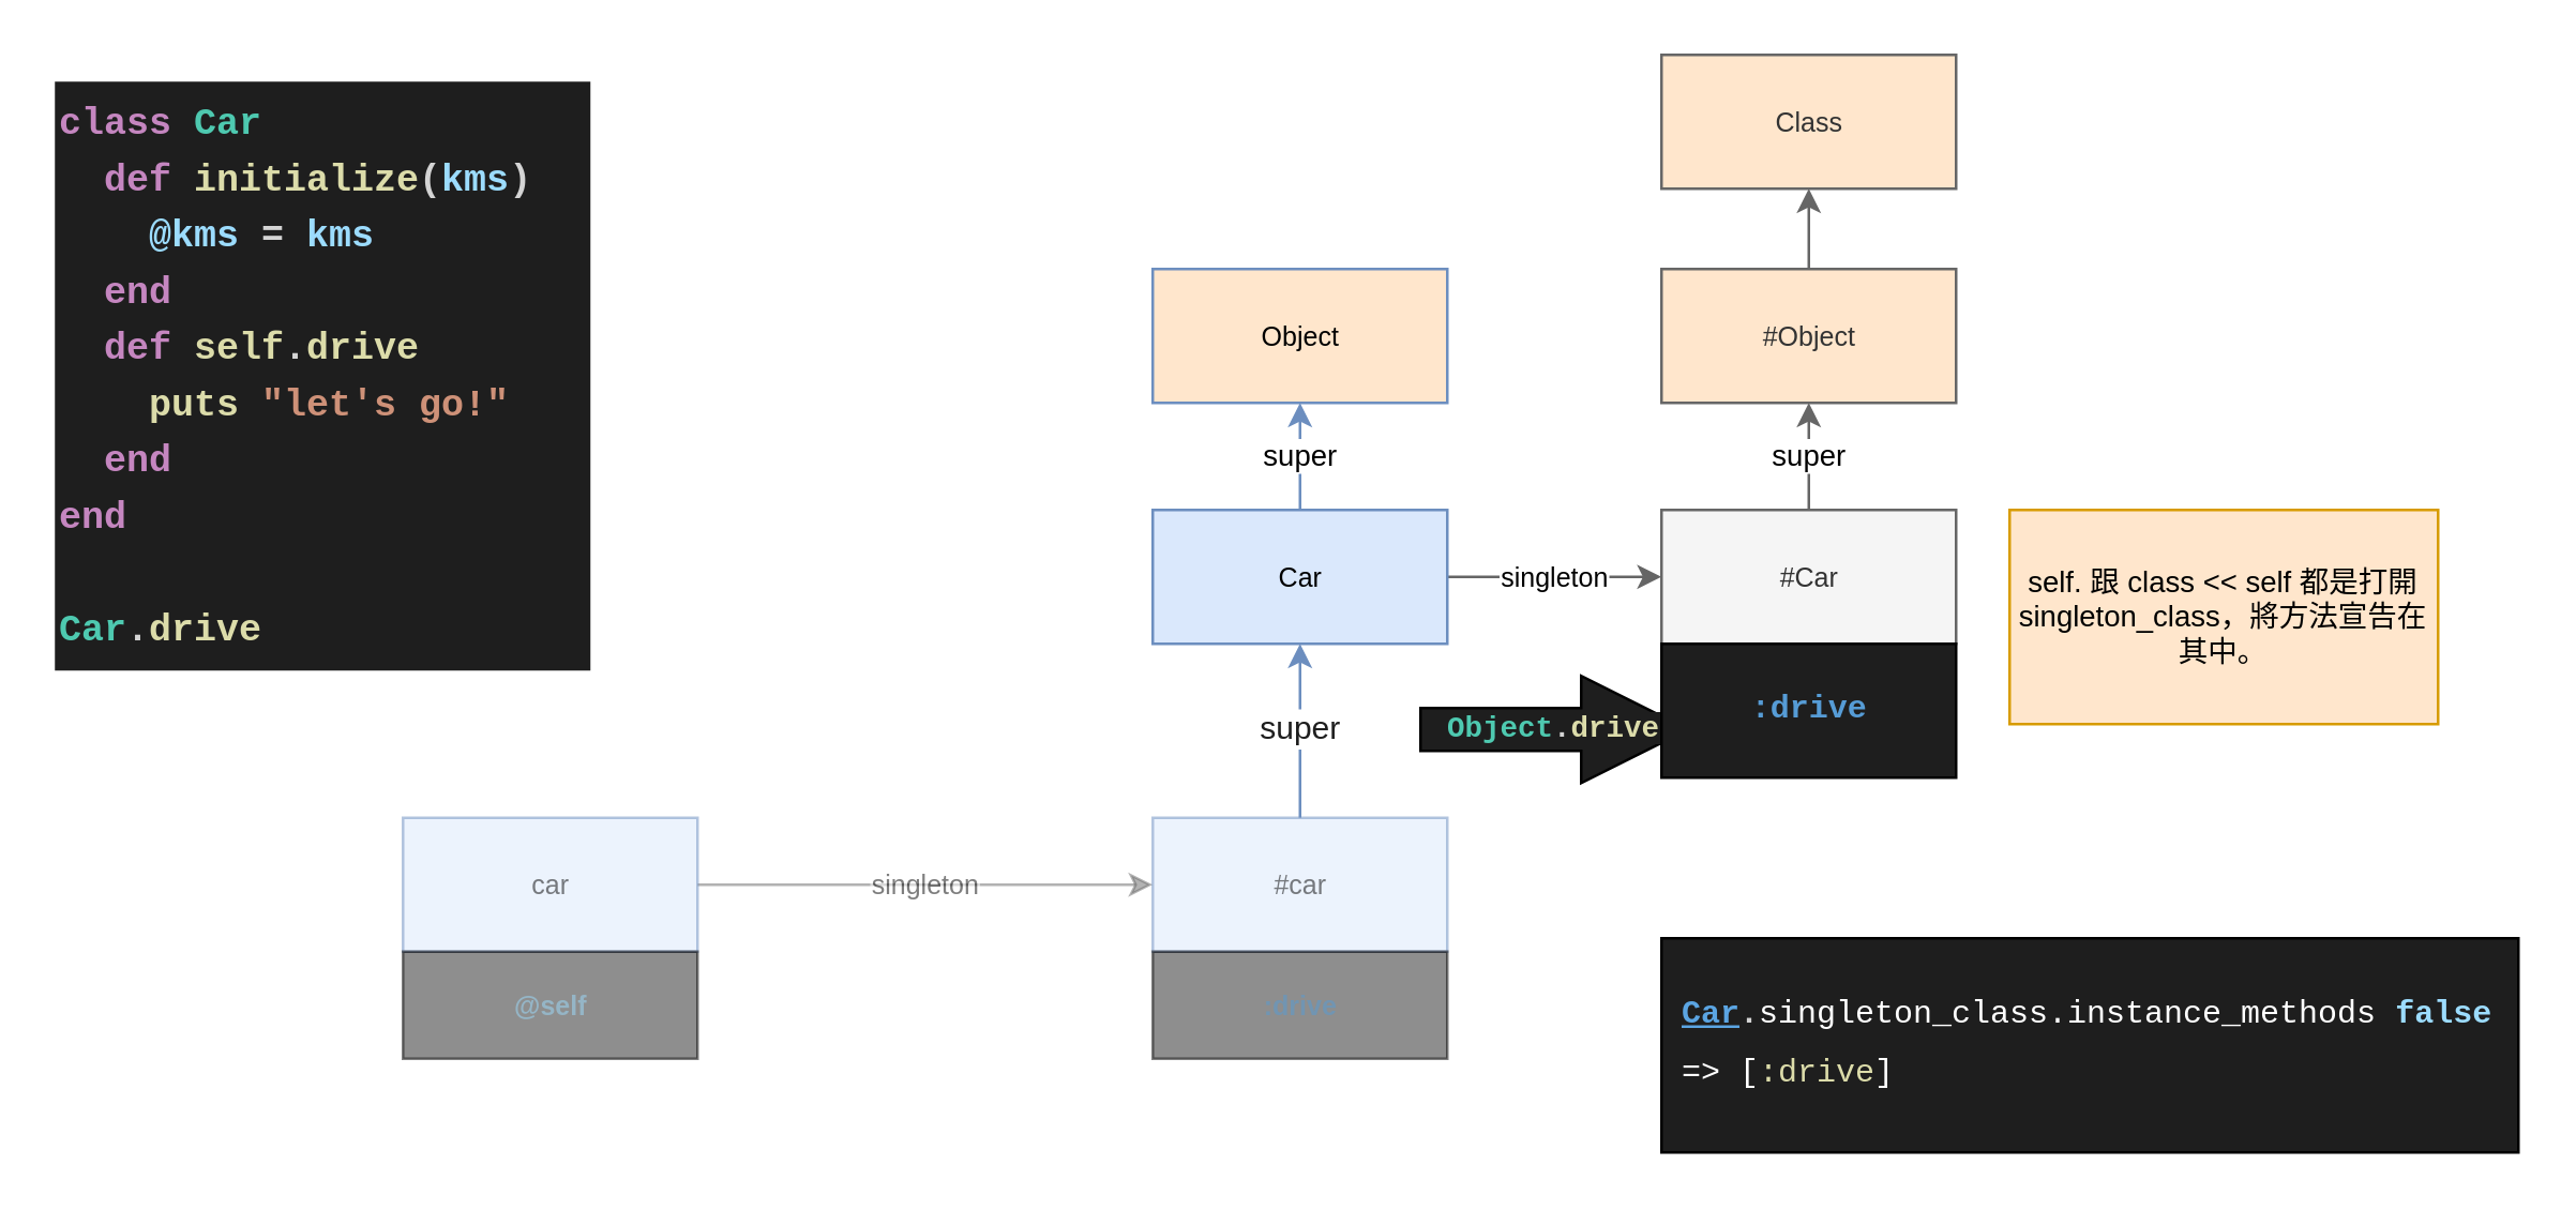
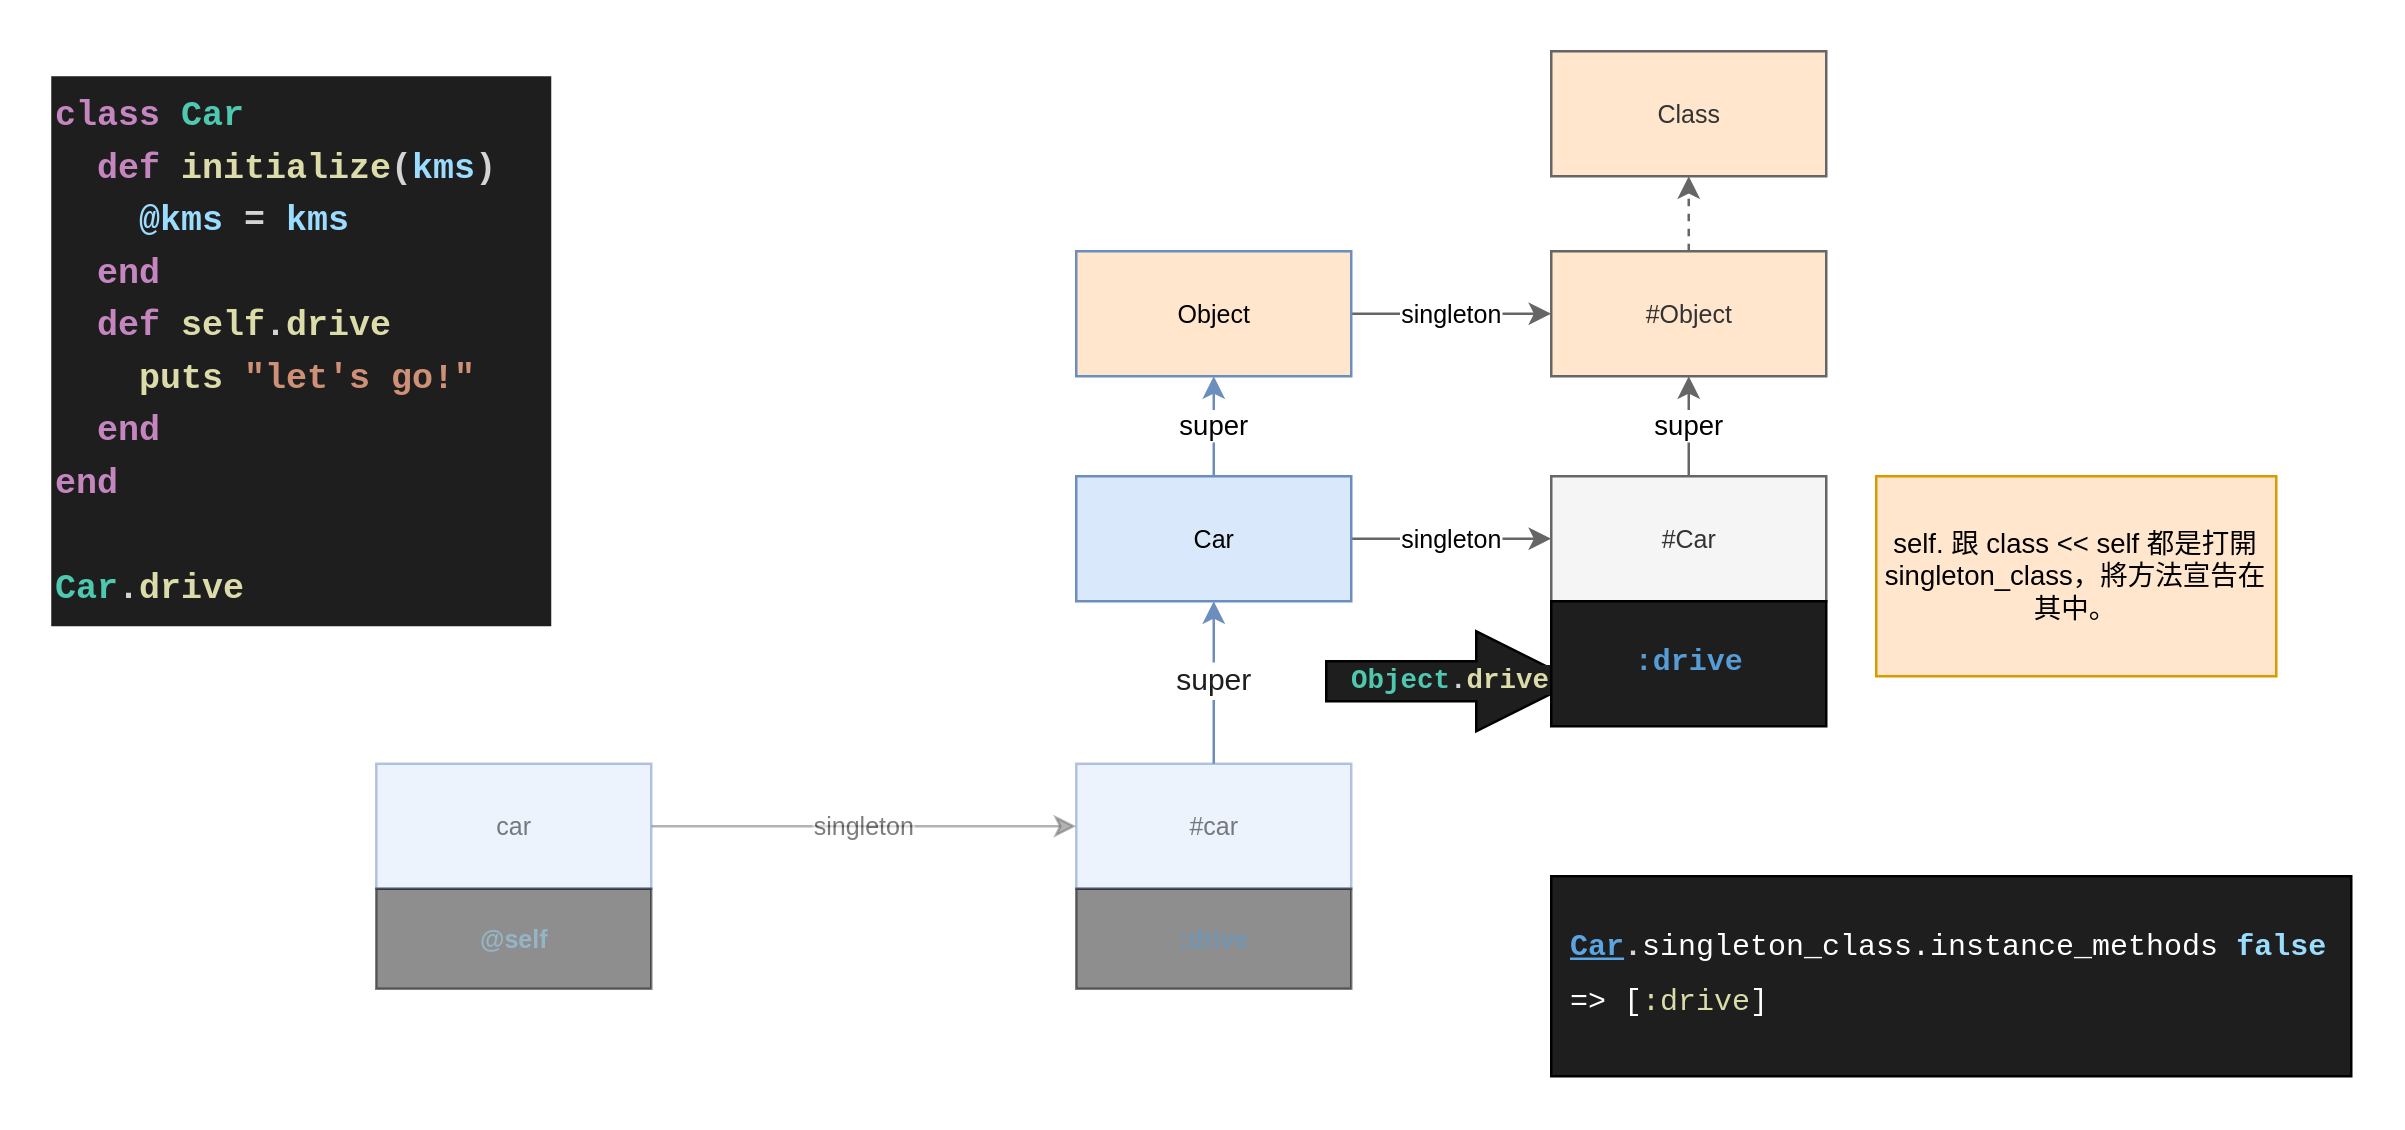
  <mxCell id="0" />
  <mxCell id="1" parent="0" />
+ <mxCell id="2" value="singleton" style="edgeStyle=none;html=1;fontSize=10;fillColor=#f5f5f5;strokeColor=#666666;" parent="1" source="3" target="5" edge="1"><mxGeometry relative="1" as="geometry"><mxPoint as="offset" /></mxGeometry></mxCell>
  <mxCell id="3" value="Object" style="html=1;fontSize=10;fillColor=#ffe6cc;strokeColor=#6c8ebf;" parent="1" vertex="1"><mxGeometry x="430" y="100" width="110" height="50" as="geometry" /></mxCell>
- <mxCell id="4" value="" style="edgeStyle=none;html=1;fontSize=10;fillColor=#f5f5f5;strokeColor=#666666;" parent="1" source="5" target="6" edge="1"><mxGeometry relative="1" as="geometry" /></mxCell>
+ <mxCell id="4" value="" style="edgeStyle=none;html=1;fontSize=10;fillColor=#f5f5f5;strokeColor=#666666;dashed=1;" parent="1" source="5" target="6" edge="1"><mxGeometry relative="1" as="geometry" /></mxCell>
  <mxCell id="5" value="&lt;span style=&quot;font-weight: normal&quot;&gt;#&lt;span&gt;Object&lt;/span&gt;&lt;/span&gt;" style="html=1;fontSize=10;fontStyle=1;fillColor=#ffe6cc;fontColor=#333333;strokeColor=#666666;" parent="1" vertex="1"><mxGeometry x="620" y="100" width="110" height="50" as="geometry" /></mxCell>
  <mxCell id="6" value="Class" style="html=1;fontSize=10;fillColor=#ffe6cc;fontColor=#333333;strokeColor=#666666;" parent="1" vertex="1"><mxGeometry x="620" y="20" width="110" height="50" as="geometry" /></mxCell>
  <mxCell id="7" value="klass" style="edgeStyle=none;html=1;fontSize=10;" parent="1" edge="1"><mxGeometry relative="1" as="geometry"><mxPoint x="540" y="225" as="sourcePoint" /></mxGeometry></mxCell>
  <mxCell id="8" value="singleton" style="edgeStyle=none;html=1;fontSize=10;fillColor=#f5f5f5;strokeColor=#666666;" parent="1" source="10" target="12" edge="1"><mxGeometry relative="1" as="geometry" /></mxCell>
  <mxCell id="9" value="super" style="edgeStyle=none;html=1;fillColor=#dae8fc;strokeColor=#6c8ebf;" parent="1" source="10" target="3" edge="1"><mxGeometry relative="1" as="geometry" /></mxCell>
  <mxCell id="10" value="Car" style="html=1;fontSize=10;fillColor=#dae8fc;strokeColor=#6c8ebf;" parent="1" vertex="1"><mxGeometry x="430" y="190" width="110" height="50" as="geometry" /></mxCell>
  <mxCell id="11" value="super" style="edgeStyle=none;html=1;fillColor=#f5f5f5;strokeColor=#666666;" parent="1" source="12" target="5" edge="1"><mxGeometry relative="1" as="geometry" /></mxCell>
  <mxCell id="12" value="&lt;span style=&quot;font-weight: normal&quot;&gt;#Car&lt;/span&gt;" style="html=1;fontSize=10;fontStyle=1;fillColor=#f5f5f5;fontColor=#333333;strokeColor=#666666;" parent="1" vertex="1"><mxGeometry x="620" y="190" width="110" height="50" as="geometry" /></mxCell>
  <mxCell id="13" value="singleton" style="edgeStyle=none;html=1;fontSize=10;fillColor=#f5f5f5;strokeColor=#666666;opacity=50;textOpacity=50;" parent="1" source="14" target="16" edge="1"><mxGeometry relative="1" as="geometry" /></mxCell>
  <mxCell id="14" value="car" style="html=1;fontSize=10;fillColor=#dae8fc;strokeColor=#6c8ebf;opacity=50;textOpacity=50;" parent="1" vertex="1"><mxGeometry x="150" y="305" width="110" height="50" as="geometry" /></mxCell>
  <mxCell id="15" value="&lt;font color=&quot;#1e1e1e&quot;&gt;super&lt;/font&gt;" style="edgeStyle=none;html=1;fontSize=12;fontColor=#569CD6;fillColor=#dae8fc;strokeColor=#6c8ebf;entryX=0.5;entryY=1;entryDx=0;entryDy=0;" parent="1" source="16" target="10" edge="1"><mxGeometry relative="1" as="geometry"><mxPoint x="485" y="280" as="targetPoint" /></mxGeometry></mxCell>
  <mxCell id="16" value="#car" style="html=1;fontSize=10;fillColor=#dae8fc;strokeColor=#6c8ebf;opacity=50;textOpacity=50;" parent="1" vertex="1"><mxGeometry x="430" y="305" width="110" height="50" as="geometry" /></mxCell>
  <mxCell id="17" value="&lt;div style=&quot;font-family: &amp;#34;menlo&amp;#34; , &amp;#34;monaco&amp;#34; , &amp;#34;courier new&amp;#34; , monospace ; font-weight: bold ; font-size: 14px ; line-height: 21px&quot;&gt;&lt;div style=&quot;color: rgb(212 , 212 , 212)&quot;&gt;&lt;span style=&quot;color: #c586c0&quot;&gt;class&lt;/span&gt; &lt;span style=&quot;color: #4ec9b0&quot;&gt;Car&lt;/span&gt;&lt;/div&gt;&lt;div style=&quot;color: rgb(212 , 212 , 212)&quot;&gt;&lt;span style=&quot;color: #c586c0&quot;&gt;&amp;nbsp; def&lt;/span&gt; &lt;span style=&quot;color: #dcdcaa&quot;&gt;initialize&lt;/span&gt;(&lt;span style=&quot;color: #9cdcfe&quot;&gt;kms&lt;/span&gt;)&lt;/div&gt;&lt;div style=&quot;color: rgb(212 , 212 , 212)&quot;&gt;&lt;span style=&quot;color: #9cdcfe&quot;&gt;&amp;nbsp; &amp;nbsp; @kms&lt;/span&gt; = &lt;span style=&quot;color: #9cdcfe&quot;&gt;kms&lt;/span&gt;&lt;/div&gt;&lt;div style=&quot;color: rgb(212 , 212 , 212)&quot;&gt;&lt;span style=&quot;color: #c586c0&quot;&gt;&amp;nbsp; end&lt;/span&gt;&lt;/div&gt;&lt;div&gt;&lt;span style=&quot;color: rgb(197 , 134 , 192)&quot;&gt;&amp;nbsp; def&lt;/span&gt;&lt;font color=&quot;#d4d4d4&quot;&gt;&amp;nbsp;&lt;/font&gt;&lt;font color=&quot;#dcdcaa&quot;&gt;self&lt;/font&gt;&lt;font color=&quot;#d4d4d4&quot;&gt;.&lt;/font&gt;&lt;span style=&quot;color: rgb(220 , 220 , 170)&quot;&gt;drive&lt;/span&gt;&lt;/div&gt;&lt;div style=&quot;color: rgb(212 , 212 , 212)&quot;&gt;&lt;span style=&quot;color: #dcdcaa&quot;&gt;&amp;nbsp; &amp;nbsp; puts&lt;/span&gt; &lt;span style=&quot;color: #ce9178&quot;&gt;&quot;let's go!&quot;&lt;/span&gt;&lt;/div&gt;&lt;div style=&quot;color: rgb(212 , 212 , 212)&quot;&gt;&lt;span style=&quot;color: #c586c0&quot;&gt;&amp;nbsp; end&lt;/span&gt;&lt;/div&gt;&lt;div style=&quot;color: rgb(212 , 212 , 212)&quot;&gt;&lt;span style=&quot;color: #c586c0&quot;&gt;end&lt;/span&gt;&lt;/div&gt;&lt;div style=&quot;color: rgb(212 , 212 , 212)&quot;&gt;  &lt;/div&gt;&lt;div style=&quot;color: rgb(212 , 212 , 212)&quot;&gt;&lt;span style=&quot;color: #9cdcfe&quot;&gt;&lt;br&gt;&lt;/span&gt;&lt;/div&gt;&lt;div style=&quot;color: rgb(212 , 212 , 212)&quot;&gt;&lt;span style=&quot;color: #4ec9b0&quot;&gt;Car&lt;/span&gt;.&lt;span style=&quot;color: rgb(220 , 220 , 170)&quot;&gt;drive&lt;/span&gt;&lt;/div&gt;&lt;/div&gt;" style="text;html=1;align=left;verticalAlign=middle;resizable=0;points=[];autosize=1;strokeColor=none;fillColor=#1E1E1E;spacing=2;labelBackgroundColor=#1e1e1e;" parent="1" vertex="1"><mxGeometry x="20" y="30" width="200" height="220" as="geometry" /></mxCell>
  <mxCell id="18" value="&lt;font color=&quot;#9cdcfe&quot;&gt;@self&lt;/font&gt;" style="html=1;fontSize=10;fillColor=#1E1E1E;fontStyle=1;opacity=50;textOpacity=50;" parent="1" vertex="1"><mxGeometry x="150" y="355" width="110" height="40" as="geometry" /></mxCell>
  <mxCell id="19" value="&lt;font color=&quot;#569cd6&quot;&gt;:drive&lt;/font&gt;" style="html=1;fontSize=10;fillColor=#1E1E1E;fontStyle=1;opacity=50;textOpacity=50;" parent="1" vertex="1"><mxGeometry x="430" y="355" width="110" height="40" as="geometry" /></mxCell>
  <mxCell id="20" value="&lt;div style=&quot;line-height: 21px&quot;&gt;&lt;div style=&quot;font-family: &amp;#34;menlo&amp;#34; , &amp;#34;monaco&amp;#34; , &amp;#34;courier new&amp;#34; , monospace&quot;&gt;&lt;font style=&quot;font-size: 12px&quot; color=&quot;#5ba5e3&quot;&gt;&lt;u&gt;Car&lt;/u&gt;&lt;/font&gt;&lt;span style=&quot;font-size: 12px ; color: rgb(212 , 212 , 212)&quot;&gt;.&lt;/span&gt;&lt;font color=&quot;#ffffff&quot; style=&quot;font-size: 12px&quot;&gt;&lt;span style=&quot;font-weight: normal&quot;&gt;singleton_class.instance_methods&lt;/span&gt;&lt;/font&gt;&lt;font color=&quot;#dcdcaa&quot; style=&quot;font-size: 12px&quot;&gt;&amp;nbsp;&lt;/font&gt;&lt;font color=&quot;#9cdcfe&quot; style=&quot;font-size: 12px&quot;&gt;false&lt;/font&gt;&lt;br&gt;&lt;/div&gt;&lt;div&gt;&lt;span style=&quot;font-weight: normal&quot;&gt;&lt;span style=&quot;font-family: &amp;#34;menlo&amp;#34; , &amp;#34;monaco&amp;#34; , &amp;#34;courier new&amp;#34; , monospace ; font-size: 12px&quot;&gt;&lt;font color=&quot;#ffffff&quot;&gt;=&amp;gt;&amp;nbsp;&lt;/font&gt;&lt;/span&gt;&lt;span style=&quot;font-size: 12px&quot;&gt;&lt;font face=&quot;menlo, monaco, courier new, monospace&quot; color=&quot;#ffffff&quot;&gt;[&lt;/font&gt;&lt;font color=&quot;#dcdcaa&quot; face=&quot;menlo, monaco, courier new, monospace&quot;&gt;:drive&lt;/font&gt;&lt;font face=&quot;menlo, monaco, courier new, monospace&quot; color=&quot;#ffffff&quot;&gt;]&lt;/font&gt;&lt;/span&gt;&lt;/span&gt;&lt;/div&gt;&lt;/div&gt;" style="html=1;fontSize=10;fillColor=#1E1E1E;fontStyle=1;labelBackgroundColor=none;align=left;spacing=8;" parent="1" vertex="1"><mxGeometry x="620" y="350" width="320" height="80" as="geometry" /></mxCell>
  <mxCell id="21" value="&lt;span style=&quot;font-family: menlo, monaco, &amp;quot;courier new&amp;quot;, monospace; font-size: 11px; font-weight: 700; text-align: left; background-color: rgb(30, 30, 30); color: rgb(78, 201, 176);&quot;&gt;Object&lt;/span&gt;&lt;span style=&quot;color: rgb(212, 212, 212); font-family: menlo, monaco, &amp;quot;courier new&amp;quot;, monospace; font-size: 11px; font-weight: 700; text-align: left; background-color: rgb(30, 30, 30);&quot;&gt;.&lt;/span&gt;&lt;span style=&quot;font-family: menlo, monaco, &amp;quot;courier new&amp;quot;, monospace; font-size: 11px; font-weight: 700; text-align: left; background-color: rgb(30, 30, 30); color: rgb(220, 220, 170);&quot;&gt;drive&lt;/span&gt;" style="shape=singleArrow;whiteSpace=wrap;html=1;arrowWidth=0.4;arrowSize=0.4;labelBackgroundColor=none;fontSize=11;fontColor=#569CD6;fillColor=#1E1E1E;" parent="1" vertex="1"><mxGeometry x="530" y="252" width="100" height="40" as="geometry" /></mxCell>
  <mxCell id="22" value="&lt;div style=&quot;background-color: rgb(30 , 30 , 30) ; font-family: &amp;#34;menlo&amp;#34; , &amp;#34;monaco&amp;#34; , &amp;#34;courier new&amp;#34; , monospace ; font-size: 12px ; line-height: 21px&quot;&gt;&lt;span style=&quot;color: rgb(86 , 156 , 214)&quot;&gt;:drive&lt;/span&gt;&lt;br&gt;&lt;/div&gt;" style="html=1;fontSize=10;fillColor=#1E1E1E;fontStyle=1" parent="1" vertex="1"><mxGeometry x="620" y="240" width="110" height="50" as="geometry" /></mxCell>
  <mxCell id="23" value="self. 跟 class &amp;lt;&amp;lt; self 都是打開 singleton_class，將方法宣告在其中。" style="whiteSpace=wrap;html=1;fontSize=11;fillColor=#ffe6cc;strokeColor=#d79b00;" parent="1" vertex="1"><mxGeometry x="750" y="190" width="160" height="80" as="geometry" /></mxCell>
